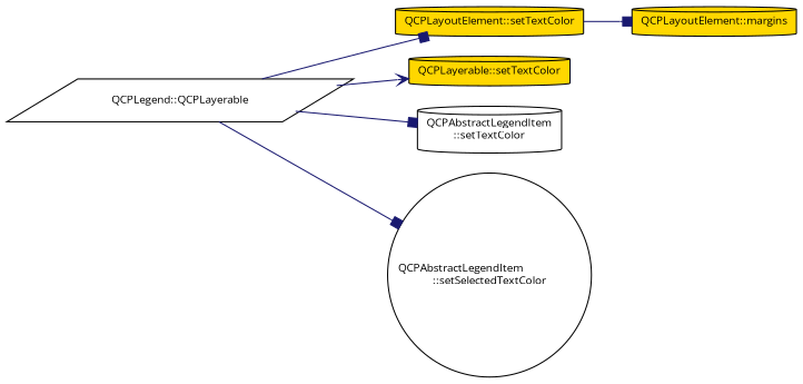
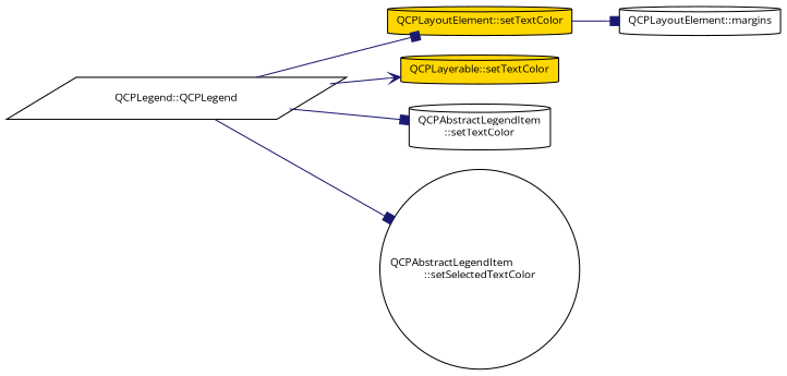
  digraph {
    fontname="Open Sans"
    rankdir=LR
    node [color=black fillcolor=white fontname="Open Sans" fontsize=10 shape=cylinder style=filled]
    edge [arrowhead=box color=midnightblue fontname="Open Sans" fontsize=10 labelfontname=Helvetica labelfontsize=10 style=solid]
-   n1 [fontcolor=black height=0.2 label="QCPLegend::QCPLayerable" shape=parallelogram width=0.4]
+   n1 [fontcolor=black height=0.2 label="QCPLegend::QCPLegend" shape=parallelogram width=0.4]
    n2 [fillcolor=gold height=0.2 label="QCPLayoutElement::setTextColor" width=0.4]
    n3 [fillcolor=gold height=0.2 label="QCPLayerable::setTextColor" width=0.4]
    n4 [height=0.2 label="QCPAbstractLegendItem\l::setTextColor" width=0.4]
    n5 [height=0.2 label="QCPAbstractLegendItem\l::setSelectedTextColor" shape=circle width=0.4]
-   n6 [fillcolor=gold height=0.2 label="QCPLayoutElement::margins" width=0.4]
+   n6 [height=0.2 label="QCPLayoutElement::margins" width=0.4]
    n1 -> n2
    n1 -> n3 [arrowhead=vee]
    n1 -> n4
    n1 -> n5
    n2 -> n6
  }
